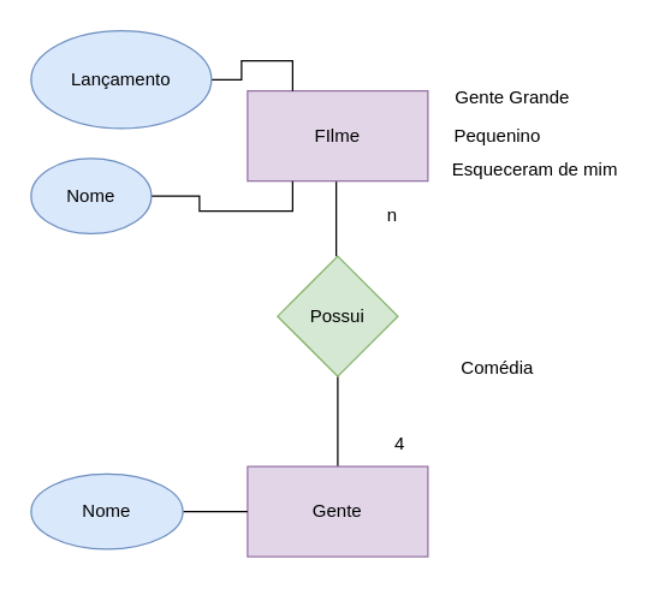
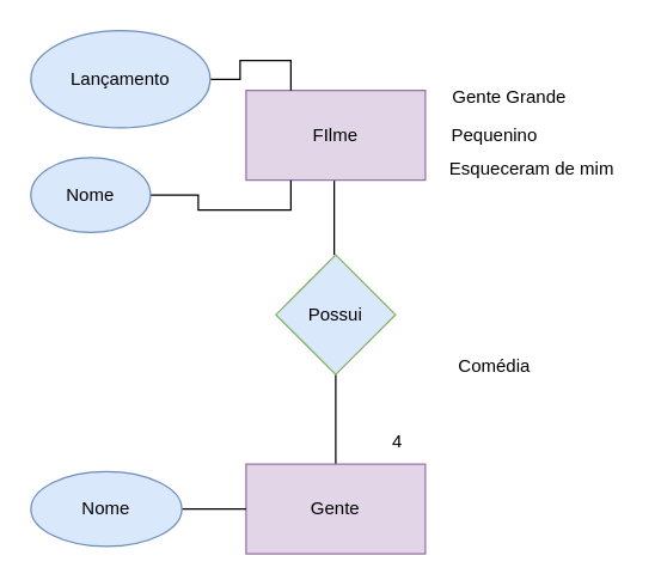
  <mxCell id="0" />
  <mxCell id="1" parent="0" />
  <mxCell id="2" style="edgeStyle=orthogonalEdgeStyle;rounded=0;orthogonalLoop=1;jettySize=auto;html=1;entryX=0.5;entryY=0;entryDx=0;entryDy=0;endArrow=none;endFill=0;" edge="1" parent="1"><mxGeometry relative="1" as="geometry"><mxPoint x="223" y="120" as="sourcePoint" /><mxPoint x="223" y="170" as="targetPoint" /></mxGeometry></mxCell>
  <mxCell id="3" value="FIlme" style="rounded=0;whiteSpace=wrap;html=1;fillColor=#e1d5e7;strokeColor=#9673a6;" vertex="1" parent="1"><mxGeometry x="164" y="60" width="120" height="60" as="geometry" /></mxCell>
  <mxCell id="4" style="edgeStyle=orthogonalEdgeStyle;rounded=0;orthogonalLoop=1;jettySize=auto;html=1;entryX=0.5;entryY=0;entryDx=0;entryDy=0;endArrow=none;endFill=0;" edge="1" parent="1" source="5" target="6"><mxGeometry relative="1" as="geometry" /></mxCell>
- <mxCell id="5" value="Possui" style="rhombus;whiteSpace=wrap;html=1;fillColor=#d5e8d4;strokeColor=#82b366;" vertex="1" parent="1"><mxGeometry x="184" y="170" width="80" height="80" as="geometry" /></mxCell>
+ <mxCell id="5" value="Possui" style="rhombus;whiteSpace=wrap;html=1;fillColor=#dae8fc;strokeColor=#82b366;" vertex="1" parent="1"><mxGeometry x="184" y="170" width="80" height="80" as="geometry" /></mxCell>
  <mxCell id="6" value="Gente" style="rounded=0;whiteSpace=wrap;html=1;fillColor=#e1d5e7;strokeColor=#9673a6;" vertex="1" parent="1"><mxGeometry x="164" y="310" width="120" height="60" as="geometry" /></mxCell>
  <mxCell id="7" value="4" style="text;html=1;align=center;verticalAlign=middle;resizable=0;points=[];autosize=1;strokeColor=none;fillColor=none;" vertex="1" parent="1"><mxGeometry x="250" y="280" width="30" height="30" as="geometry" /></mxCell>
- <mxCell id="8" value="n" style="text;html=1;align=center;verticalAlign=middle;resizable=0;points=[];autosize=1;strokeColor=none;fillColor=none;" vertex="1" parent="1"><mxGeometry x="245" y="128" width="30" height="30" as="geometry" /></mxCell>
  <mxCell id="9" value="Comédia" style="text;html=1;align=center;verticalAlign=middle;resizable=0;points=[];autosize=1;strokeColor=none;fillColor=none;" vertex="1" parent="1"><mxGeometry x="295" y="230" width="70" height="30" as="geometry" /></mxCell>
  <mxCell id="10" value="Gente Grande" style="text;html=1;align=center;verticalAlign=middle;resizable=0;points=[];autosize=1;strokeColor=none;fillColor=none;" vertex="1" parent="1"><mxGeometry x="290" y="50" width="100" height="30" as="geometry" /></mxCell>
  <mxCell id="11" value="Pequenino" style="text;html=1;align=center;verticalAlign=middle;resizable=0;points=[];autosize=1;strokeColor=none;fillColor=none;" vertex="1" parent="1"><mxGeometry x="290" y="75" width="80" height="30" as="geometry" /></mxCell>
  <mxCell id="12" value="Esqueceram de mim" style="text;html=1;align=center;verticalAlign=middle;resizable=0;points=[];autosize=1;strokeColor=none;fillColor=none;" vertex="1" parent="1"><mxGeometry x="290" y="98" width="130" height="30" as="geometry" /></mxCell>
  <mxCell id="13" style="edgeStyle=orthogonalEdgeStyle;rounded=0;orthogonalLoop=1;jettySize=auto;html=1;entryX=0.25;entryY=0;entryDx=0;entryDy=0;endArrow=none;endFill=0;" edge="1" parent="1" source="14" target="3"><mxGeometry relative="1" as="geometry" /></mxCell>
  <mxCell id="14" value="Lançamento" style="ellipse;whiteSpace=wrap;html=1;fillColor=#dae8fc;strokeColor=#6c8ebf;" vertex="1" parent="1"><mxGeometry x="20" y="20" width="120" height="65" as="geometry" /></mxCell>
  <mxCell id="15" style="edgeStyle=orthogonalEdgeStyle;rounded=0;orthogonalLoop=1;jettySize=auto;html=1;entryX=0.25;entryY=1;entryDx=0;entryDy=0;endArrow=none;endFill=0;" edge="1" parent="1" source="16" target="3"><mxGeometry relative="1" as="geometry" /></mxCell>
  <mxCell id="16" value="Nome" style="ellipse;whiteSpace=wrap;html=1;fillColor=#dae8fc;strokeColor=#6c8ebf;" vertex="1" parent="1"><mxGeometry x="20" y="105" width="80" height="50" as="geometry" /></mxCell>
  <mxCell id="17" value="" style="edgeStyle=orthogonalEdgeStyle;rounded=0;orthogonalLoop=1;jettySize=auto;html=1;startArrow=none;startFill=0;endArrow=none;endFill=0;" edge="1" parent="1" source="18" target="6"><mxGeometry relative="1" as="geometry" /></mxCell>
  <mxCell id="18" value="Nome" style="ellipse;whiteSpace=wrap;html=1;fillColor=#dae8fc;strokeColor=#6c8ebf;" vertex="1" parent="1"><mxGeometry x="20" y="315" width="101" height="50" as="geometry" /></mxCell>
